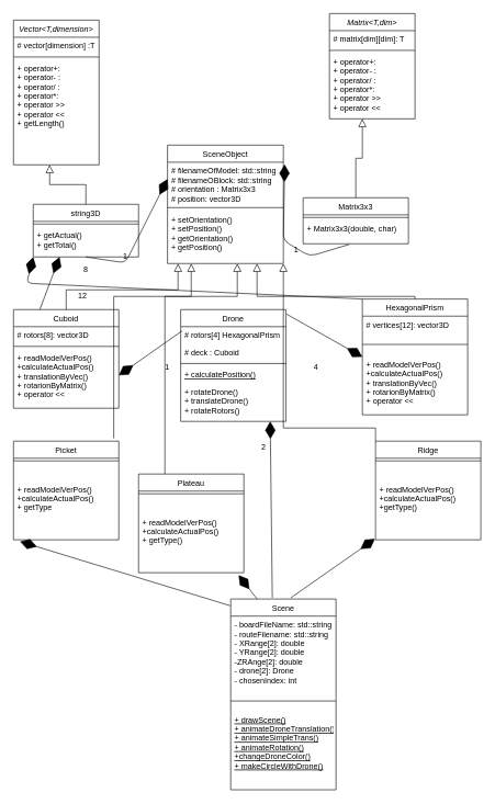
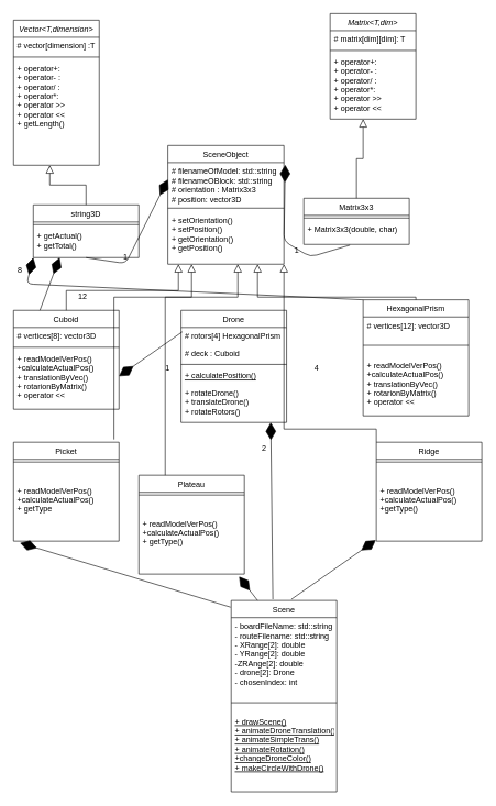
  <mxCell id="0" />
  <mxCell id="1" parent="0" />
  <mxCell id="2" value="Drone" style="swimlane;fontStyle=0;align=center;verticalAlign=top;childLayout=stackLayout;horizontal=1;startSize=26;horizontalStack=0;resizeParent=1;resizeLast=0;collapsible=1;marginBottom=0;rounded=0;shadow=0;strokeWidth=1;" parent="1" vertex="1"><mxGeometry x="274" y="470" width="160" height="170" as="geometry"><mxRectangle x="130" y="380" width="160" height="26" as="alternateBounds" /></mxGeometry></mxCell>
  <mxCell id="3" value="# rotors[4] HexagonalPrism" style="text;align=left;verticalAlign=top;spacingLeft=4;spacingRight=4;overflow=hidden;rotatable=0;points=[[0,0.5],[1,0.5]];portConstraint=eastwest;" parent="2" vertex="1"><mxGeometry y="26" width="160" height="26" as="geometry" /></mxCell>
  <mxCell id="4" value="# deck : Cuboid" style="text;align=left;verticalAlign=top;spacingLeft=4;spacingRight=4;overflow=hidden;rotatable=0;points=[[0,0.5],[1,0.5]];portConstraint=eastwest;rounded=0;shadow=0;html=0;" parent="2" vertex="1"><mxGeometry y="52" width="160" height="26" as="geometry" /></mxCell>
  <mxCell id="5" value="" style="line;html=1;strokeWidth=1;align=left;verticalAlign=middle;spacingTop=-1;spacingLeft=3;spacingRight=3;rotatable=0;labelPosition=right;points=[];portConstraint=eastwest;" parent="2" vertex="1"><mxGeometry y="78" width="160" height="8" as="geometry" /></mxCell>
  <mxCell id="6" value="+ calculatePosition()" style="text;align=left;verticalAlign=top;spacingLeft=4;spacingRight=4;overflow=hidden;rotatable=0;points=[[0,0.5],[1,0.5]];portConstraint=eastwest;fontStyle=4" parent="2" vertex="1"><mxGeometry y="86" width="160" height="26" as="geometry" /></mxCell>
  <mxCell id="7" value="+ rotateDrone()&#10;+ translateDrone()&#10;+ rotateRotors()" style="text;align=left;verticalAlign=top;spacingLeft=4;spacingRight=4;overflow=hidden;rotatable=0;points=[[0,0.5],[1,0.5]];portConstraint=eastwest;" parent="2" vertex="1"><mxGeometry y="112" width="160" height="48" as="geometry" /></mxCell>
  <mxCell id="8" value="HexagonalPrism" style="swimlane;fontStyle=0;align=center;verticalAlign=top;childLayout=stackLayout;horizontal=1;startSize=26;horizontalStack=0;resizeParent=1;resizeLast=0;collapsible=1;marginBottom=0;rounded=0;shadow=0;strokeWidth=1;" parent="1" vertex="1"><mxGeometry x="550" y="454" width="160" height="176" as="geometry"><mxRectangle x="340" y="380" width="170" height="26" as="alternateBounds" /></mxGeometry></mxCell>
  <mxCell id="9" value="# vertices[12]: vector3D" style="text;align=left;verticalAlign=top;spacingLeft=4;spacingRight=4;overflow=hidden;rotatable=0;points=[[0,0.5],[1,0.5]];portConstraint=eastwest;" parent="8" vertex="1"><mxGeometry y="26" width="160" height="26" as="geometry" /></mxCell>
  <mxCell id="10" value="" style="line;html=1;strokeWidth=1;align=left;verticalAlign=middle;spacingTop=-1;spacingLeft=3;spacingRight=3;rotatable=0;labelPosition=right;points=[];portConstraint=eastwest;" parent="8" vertex="1"><mxGeometry y="52" width="160" height="34" as="geometry" /></mxCell>
  <mxCell id="11" value="+ readModelVerPos()&#10;+calculateActualPos()&#10;+ translationByVec()&#10;+ rotarionByMatrix()&#10;+ operator &lt;&lt;&#10;&#10;" style="text;align=left;verticalAlign=top;spacingLeft=4;spacingRight=4;overflow=hidden;rotatable=0;points=[[0,0.5],[1,0.5]];portConstraint=eastwest;" parent="8" vertex="1"><mxGeometry y="86" width="160" height="80" as="geometry" /></mxCell>
  <mxCell id="12" value="" style="endArrow=block;endSize=10;endFill=0;shadow=0;strokeWidth=1;rounded=0;edgeStyle=elbowEdgeStyle;elbow=vertical;" parent="1" source="8" edge="1"><mxGeometry width="160" relative="1" as="geometry"><mxPoint x="130" y="493" as="sourcePoint" /><mxPoint x="390" y="400" as="targetPoint" /><Array as="points"><mxPoint x="410" y="450" /></Array></mxGeometry></mxCell>
  <mxCell id="13" value="Vector&lt;T,dimension&gt;" style="swimlane;fontStyle=2;align=center;verticalAlign=top;childLayout=stackLayout;horizontal=1;startSize=26;horizontalStack=0;resizeParent=1;resizeLast=0;collapsible=1;marginBottom=0;rounded=0;shadow=0;strokeWidth=1;" parent="1" vertex="1"><mxGeometry x="20" y="30" width="130" height="220" as="geometry"><mxRectangle x="230" y="140" width="160" height="26" as="alternateBounds" /></mxGeometry></mxCell>
  <mxCell id="14" value="# vector[dimension] :T" style="text;align=left;verticalAlign=top;spacingLeft=4;spacingRight=4;overflow=hidden;rotatable=0;points=[[0,0.5],[1,0.5]];portConstraint=eastwest;" parent="13" vertex="1"><mxGeometry y="26" width="130" height="26" as="geometry" /></mxCell>
  <mxCell id="15" value="" style="line;html=1;strokeWidth=1;align=left;verticalAlign=middle;spacingTop=-1;spacingLeft=3;spacingRight=3;rotatable=0;labelPosition=right;points=[];portConstraint=eastwest;" parent="13" vertex="1"><mxGeometry y="52" width="130" height="8" as="geometry" /></mxCell>
  <mxCell id="16" value="+ operator+: &#10;+ operator- : &#10;+ operator/ : &#10;+ operator*: &#10;+ operator &gt;&gt;&#10;+ operator &lt;&lt;&#10;+ getLength()&#10;" style="text;align=left;verticalAlign=top;spacingLeft=4;spacingRight=4;overflow=hidden;rotatable=0;points=[[0,0.5],[1,0.5]];portConstraint=eastwest;" parent="13" vertex="1"><mxGeometry y="60" width="130" height="158" as="geometry" /></mxCell>
  <mxCell id="17" value="Matrix&lt;T,dim&gt;" style="swimlane;fontStyle=2;align=center;verticalAlign=top;childLayout=stackLayout;horizontal=1;startSize=26;horizontalStack=0;resizeParent=1;resizeLast=0;collapsible=1;marginBottom=0;rounded=0;shadow=0;strokeWidth=1;" parent="1" vertex="1"><mxGeometry x="500" y="20" width="130" height="160" as="geometry"><mxRectangle x="230" y="140" width="160" height="26" as="alternateBounds" /></mxGeometry></mxCell>
  <mxCell id="18" value="# matrix[dim][dim]: T" style="text;align=left;verticalAlign=top;spacingLeft=4;spacingRight=4;overflow=hidden;rotatable=0;points=[[0,0.5],[1,0.5]];portConstraint=eastwest;" parent="17" vertex="1"><mxGeometry y="26" width="130" height="26" as="geometry" /></mxCell>
  <mxCell id="19" value="" style="line;html=1;strokeWidth=1;align=left;verticalAlign=middle;spacingTop=-1;spacingLeft=3;spacingRight=3;rotatable=0;labelPosition=right;points=[];portConstraint=eastwest;" parent="17" vertex="1"><mxGeometry y="52" width="130" height="8" as="geometry" /></mxCell>
  <mxCell id="20" value="+ operator+: &#10;+ operator- : &#10;+ operator/ :&#10;+ operator*:&#10;+ operator &gt;&gt; &#10;+ operator &lt;&lt;" style="text;align=left;verticalAlign=top;spacingLeft=4;spacingRight=4;overflow=hidden;rotatable=0;points=[[0,0.5],[1,0.5]];portConstraint=eastwest;" parent="17" vertex="1"><mxGeometry y="60" width="130" height="90" as="geometry" /></mxCell>
  <mxCell id="21" value="string3D" style="swimlane;fontStyle=0;align=center;verticalAlign=top;childLayout=stackLayout;horizontal=1;startSize=26;horizontalStack=0;resizeParent=1;resizeLast=0;collapsible=1;marginBottom=0;rounded=0;shadow=0;strokeWidth=1;" parent="1" vertex="1"><mxGeometry x="50" y="310" width="160" height="80" as="geometry"><mxRectangle x="340" y="380" width="170" height="26" as="alternateBounds" /></mxGeometry></mxCell>
  <mxCell id="22" value="" style="line;html=1;strokeWidth=1;align=left;verticalAlign=middle;spacingTop=-1;spacingLeft=3;spacingRight=3;rotatable=0;labelPosition=right;points=[];portConstraint=eastwest;" parent="21" vertex="1"><mxGeometry y="26" width="160" height="8" as="geometry" /></mxCell>
  <mxCell id="23" value="+ getActual()&#10;+ getTotal()" style="text;align=left;verticalAlign=top;spacingLeft=4;spacingRight=4;overflow=hidden;rotatable=0;points=[[0,0.5],[1,0.5]];portConstraint=eastwest;" parent="21" vertex="1"><mxGeometry y="34" width="160" height="34" as="geometry" /></mxCell>
  <mxCell id="24" value="Matrix3x3" style="swimlane;fontStyle=0;align=center;verticalAlign=top;childLayout=stackLayout;horizontal=1;startSize=26;horizontalStack=0;resizeParent=1;resizeLast=0;collapsible=1;marginBottom=0;rounded=0;shadow=0;strokeWidth=1;" parent="1" vertex="1"><mxGeometry x="460" y="300" width="160" height="70" as="geometry"><mxRectangle x="340" y="380" width="170" height="26" as="alternateBounds" /></mxGeometry></mxCell>
  <mxCell id="25" value="" style="line;html=1;strokeWidth=1;align=left;verticalAlign=middle;spacingTop=-1;spacingLeft=3;spacingRight=3;rotatable=0;labelPosition=right;points=[];portConstraint=eastwest;" parent="24" vertex="1"><mxGeometry y="26" width="160" height="8" as="geometry" /></mxCell>
  <mxCell id="26" value="" style="endArrow=block;endSize=10;endFill=0;shadow=0;strokeWidth=1;rounded=0;edgeStyle=elbowEdgeStyle;elbow=vertical;exitX=0.5;exitY=0;exitDx=0;exitDy=0;" parent="1" source="21" edge="1"><mxGeometry width="160" relative="1" as="geometry"><mxPoint x="340" y="490" as="sourcePoint" /><mxPoint x="75" y="250" as="targetPoint" /></mxGeometry></mxCell>
  <mxCell id="27" value="" style="endArrow=block;endSize=10;endFill=0;shadow=0;strokeWidth=1;rounded=0;edgeStyle=elbowEdgeStyle;elbow=vertical;exitX=0.5;exitY=0;exitDx=0;exitDy=0;" parent="1" source="24" edge="1"><mxGeometry width="160" relative="1" as="geometry"><mxPoint x="360" y="390" as="sourcePoint" /><mxPoint x="550" y="180" as="targetPoint" /></mxGeometry></mxCell>
  <mxCell id="28" value="SceneObject" style="swimlane;fontStyle=0;align=center;verticalAlign=top;childLayout=stackLayout;horizontal=1;startSize=26;horizontalStack=0;resizeParent=1;resizeLast=0;collapsible=1;marginBottom=0;rounded=0;shadow=0;strokeWidth=1;" parent="1" vertex="1"><mxGeometry x="254" y="220" width="176" height="180" as="geometry"><mxRectangle x="340" y="380" width="170" height="26" as="alternateBounds" /></mxGeometry></mxCell>
  <mxCell id="29" value="# filenameOfModel: std::string&#10;# filenameOBlock: std::string&#10;# orientation : Matrix3x3&#10;# position: vector3D" style="text;align=left;verticalAlign=top;spacingLeft=4;spacingRight=4;overflow=hidden;rotatable=0;points=[[0,0.5],[1,0.5]];portConstraint=eastwest;" parent="28" vertex="1"><mxGeometry y="26" width="176" height="64" as="geometry" /></mxCell>
  <mxCell id="30" value="" style="line;html=1;strokeWidth=1;align=left;verticalAlign=middle;spacingTop=-1;spacingLeft=3;spacingRight=3;rotatable=0;labelPosition=right;points=[];portConstraint=eastwest;" parent="28" vertex="1"><mxGeometry y="90" width="176" height="10" as="geometry" /></mxCell>
  <mxCell id="31" value="+ setOrientation()&#10;+ setPosition()&#10;+ getOrientation()&#10;+ getPosition()" style="text;align=left;verticalAlign=top;spacingLeft=4;spacingRight=4;overflow=hidden;rotatable=0;points=[[0,0.5],[1,0.5]];portConstraint=eastwest;" parent="28" vertex="1"><mxGeometry y="100" width="176" height="64" as="geometry" /></mxCell>
  <mxCell id="32" value="" style="endArrow=diamondThin;endFill=1;endSize=24;html=1;entryX=1.011;entryY=0.163;entryDx=0;entryDy=0;entryPerimeter=0;" parent="1" target="28" edge="1"><mxGeometry width="160" relative="1" as="geometry"><mxPoint x="530" y="371" as="sourcePoint" /><mxPoint x="420" y="353" as="targetPoint" /><Array as="points"><mxPoint x="470" y="389" /><mxPoint x="430" y="365" /></Array></mxGeometry></mxCell>
  <mxCell id="33" value="" style="endArrow=diamondThin;endFill=1;endSize=24;html=1;entryX=0;entryY=0.286;entryDx=0;entryDy=0;exitX=0.5;exitY=1;exitDx=0;exitDy=0;entryPerimeter=0;" parent="1" source="21" target="28" edge="1"><mxGeometry width="160" relative="1" as="geometry"><mxPoint x="540" y="381" as="sourcePoint" /><mxPoint x="424.48" y="381.008" as="targetPoint" /><Array as="points"><mxPoint x="190" y="399" /></Array></mxGeometry></mxCell>
  <mxCell id="34" value="Cuboid" style="swimlane;fontStyle=0;align=center;verticalAlign=top;childLayout=stackLayout;horizontal=1;startSize=26;horizontalStack=0;resizeParent=1;resizeLast=0;collapsible=1;marginBottom=0;rounded=0;shadow=0;strokeWidth=1;" parent="1" vertex="1"><mxGeometry x="20" y="470" width="160" height="150" as="geometry"><mxRectangle x="340" y="380" width="170" height="26" as="alternateBounds" /></mxGeometry></mxCell>
- <mxCell id="35" value="# rotors[8]: vector3D" style="text;align=left;verticalAlign=top;spacingLeft=4;spacingRight=4;overflow=hidden;rotatable=0;points=[[0,0.5],[1,0.5]];portConstraint=eastwest;" parent="34" vertex="1"><mxGeometry y="26" width="160" height="26" as="geometry" /></mxCell>
+ <mxCell id="35" value="# vertices[8]: vector3D" style="text;align=left;verticalAlign=top;spacingLeft=4;spacingRight=4;overflow=hidden;rotatable=0;points=[[0,0.5],[1,0.5]];portConstraint=eastwest;" parent="34" vertex="1"><mxGeometry y="26" width="160" height="26" as="geometry" /></mxCell>
  <mxCell id="36" value="" style="line;html=1;strokeWidth=1;align=left;verticalAlign=middle;spacingTop=-1;spacingLeft=3;spacingRight=3;rotatable=0;labelPosition=right;points=[];portConstraint=eastwest;" parent="34" vertex="1"><mxGeometry y="52" width="160" height="8" as="geometry" /></mxCell>
  <mxCell id="37" value="" style="endArrow=block;endSize=10;endFill=0;shadow=0;strokeWidth=1;rounded=0;edgeStyle=elbowEdgeStyle;elbow=vertical;exitX=0.5;exitY=0;exitDx=0;exitDy=0;" parent="1" source="34" edge="1"><mxGeometry width="160" relative="1" as="geometry"><mxPoint x="430" y="460" as="sourcePoint" /><mxPoint x="270" y="400" as="targetPoint" /><Array as="points"><mxPoint x="280" y="440" /></Array></mxGeometry></mxCell>
  <mxCell id="38" value="" style="endArrow=diamondThin;endFill=1;endSize=24;html=1;exitX=0.395;exitY=-0.006;exitDx=0;exitDy=0;exitPerimeter=0;" parent="1" edge="1" source="41"><mxGeometry width="160" relative="1" as="geometry"><mxPoint x="410" y="730" as="sourcePoint" /><mxPoint x="410" y="640" as="targetPoint" /></mxGeometry></mxCell>
  <mxCell id="39" value="" style="endArrow=diamondThin;endFill=1;endSize=24;html=1;exitX=0.013;exitY=0.191;exitDx=0;exitDy=0;exitPerimeter=0;" parent="1" source="2" edge="1"><mxGeometry width="160" relative="1" as="geometry"><mxPoint x="250" y="640" as="sourcePoint" /><mxPoint x="180" y="570" as="targetPoint" /></mxGeometry></mxCell>
- <mxCell id="40" value="" style="endArrow=diamondThin;endFill=1;endSize=24;html=1;entryX=0;entryY=0.5;entryDx=0;entryDy=0;exitX=1.006;exitY=0.041;exitDx=0;exitDy=0;exitPerimeter=0;" parent="1" source="2" target="8" edge="1"><mxGeometry width="160" relative="1" as="geometry"><mxPoint x="446" y="594" as="sourcePoint" /><mxPoint x="260" y="530" as="targetPoint" /></mxGeometry></mxCell>
  <mxCell id="41" value="Scene" style="swimlane;fontStyle=0;align=center;verticalAlign=top;childLayout=stackLayout;horizontal=1;startSize=26;horizontalStack=0;resizeParent=1;resizeLast=0;collapsible=1;marginBottom=0;rounded=0;shadow=0;strokeWidth=1;" parent="1" vertex="1"><mxGeometry x="350" y="910" width="160" height="290" as="geometry"><mxRectangle x="130" y="380" width="160" height="26" as="alternateBounds" /></mxGeometry></mxCell>
  <mxCell id="42" value="- boardFileName: std::string&#10;- routeFilename: std::string&#10;- XRange[2]: double&#10;- YRange[2]: double&#10;-ZRAnge[2]: double&#10;- drone[2]: Drone&#10;- chosenIndex: int" style="text;align=left;verticalAlign=top;spacingLeft=4;spacingRight=4;overflow=hidden;rotatable=0;points=[[0,0.5],[1,0.5]];portConstraint=eastwest;" parent="41" vertex="1"><mxGeometry y="26" width="160" height="114" as="geometry" /></mxCell>
  <mxCell id="43" value="" style="line;html=1;strokeWidth=1;align=left;verticalAlign=middle;spacingTop=-1;spacingLeft=3;spacingRight=3;rotatable=0;labelPosition=right;points=[];portConstraint=eastwest;" parent="41" vertex="1"><mxGeometry y="140" width="160" height="30" as="geometry" /></mxCell>
  <mxCell id="44" value="+ drawScene()&#10;+ animateDroneTranslation()&#10;+ animateSimpleTrans()&#10;+ animateRotation()&#10;+changeDroneColor()&#10;+ makeCircleWithDrone()" style="text;align=left;verticalAlign=top;spacingLeft=4;spacingRight=4;overflow=hidden;rotatable=0;points=[[0,0.5],[1,0.5]];portConstraint=eastwest;fontStyle=4" parent="41" vertex="1"><mxGeometry y="170" width="160" height="110" as="geometry" /></mxCell>
  <mxCell id="45" value="2" style="text;html=1;strokeColor=none;fillColor=none;align=center;verticalAlign=middle;whiteSpace=wrap;rounded=0;" parent="1" vertex="1"><mxGeometry x="380" y="670" width="40" height="20" as="geometry" /></mxCell>
  <mxCell id="46" value="4" style="text;html=1;strokeColor=none;fillColor=none;align=center;verticalAlign=middle;whiteSpace=wrap;rounded=0;" parent="1" vertex="1"><mxGeometry x="460" y="547" width="40" height="20" as="geometry" /></mxCell>
  <mxCell id="47" value="1" style="text;html=1;strokeColor=none;fillColor=none;align=center;verticalAlign=middle;whiteSpace=wrap;rounded=0;" parent="1" vertex="1"><mxGeometry x="234" y="547" width="40" height="20" as="geometry" /></mxCell>
  <mxCell id="48" value="1" style="text;html=1;strokeColor=none;fillColor=none;align=center;verticalAlign=middle;whiteSpace=wrap;rounded=0;" parent="1" vertex="1"><mxGeometry x="170" y="380" width="40" height="20" as="geometry" /></mxCell>
  <mxCell id="49" value="1" style="text;html=1;strokeColor=none;fillColor=none;align=center;verticalAlign=middle;whiteSpace=wrap;rounded=0;" parent="1" vertex="1"><mxGeometry x="430" y="370" width="40" height="20" as="geometry" /></mxCell>
  <mxCell id="50" value="" style="endArrow=diamondThin;endFill=1;endSize=24;html=1;exitX=0.25;exitY=0;exitDx=0;exitDy=0;entryX=0.25;entryY=1;entryDx=0;entryDy=0;" parent="1" source="34" target="21" edge="1"><mxGeometry width="160" relative="1" as="geometry"><mxPoint x="304" y="460" as="sourcePoint" /><mxPoint x="550" y="380" as="targetPoint" /><Array as="points" /></mxGeometry></mxCell>
  <mxCell id="51" value="" style="endArrow=diamondThin;endFill=1;endSize=24;html=1;exitX=0;exitY=0;exitDx=0;exitDy=0;entryX=0;entryY=1;entryDx=0;entryDy=0;" parent="1" source="8" target="21" edge="1"><mxGeometry width="160" relative="1" as="geometry"><mxPoint x="470" y="460" as="sourcePoint" /><mxPoint x="510" y="380" as="targetPoint" /><Array as="points"><mxPoint x="40" y="430" /></Array></mxGeometry></mxCell>
- <mxCell id="52" value="8" style="text;html=1;strokeColor=none;fillColor=none;align=center;verticalAlign=middle;whiteSpace=wrap;rounded=0;" parent="1" vertex="1"><mxGeometry x="110" y="400" width="40" height="20" as="geometry" /></mxCell>
+ <mxCell id="52" value="8" style="text;html=1;strokeColor=none;fillColor=none;align=center;verticalAlign=middle;whiteSpace=wrap;rounded=0;" parent="1" vertex="1"><mxGeometry x="10" y="400" width="40" height="20" as="geometry" /></mxCell>
  <mxCell id="53" value="12" style="text;html=1;strokeColor=none;fillColor=none;align=center;verticalAlign=middle;whiteSpace=wrap;rounded=0;" parent="1" vertex="1"><mxGeometry x="105" y="440" width="40" height="20" as="geometry" /></mxCell>
  <mxCell id="54" value="+ Matrix3x3(double, char)" style="text;align=left;verticalAlign=top;spacingLeft=4;spacingRight=4;overflow=hidden;rotatable=0;points=[[0,0.5],[1,0.5]];portConstraint=eastwest;" parent="1" vertex="1"><mxGeometry x="460" y="333" width="160" height="34" as="geometry" /></mxCell>
  <mxCell id="55" value="+ readModelVerPos()&#10;+calculateActualPos()&#10;+ translationByVec()&#10;+ rotarionByMatrix()&#10;+ operator &lt;&lt;&#10;" style="text;align=left;verticalAlign=top;spacingLeft=4;spacingRight=4;overflow=hidden;rotatable=0;points=[[0,0.5],[1,0.5]];portConstraint=eastwest;" parent="1" vertex="1"><mxGeometry x="20" y="530" width="160" height="90" as="geometry" /></mxCell>
  <mxCell id="56" value="Picket" style="swimlane;fontStyle=0;align=center;verticalAlign=top;childLayout=stackLayout;horizontal=1;startSize=26;horizontalStack=0;resizeParent=1;resizeLast=0;collapsible=1;marginBottom=0;rounded=0;shadow=0;strokeWidth=1;" vertex="1" parent="1"><mxGeometry x="20" y="670" width="160" height="150" as="geometry"><mxRectangle x="340" y="380" width="170" height="26" as="alternateBounds" /></mxGeometry></mxCell>
  <mxCell id="57" value="" style="line;html=1;strokeWidth=1;align=left;verticalAlign=middle;spacingTop=-1;spacingLeft=3;spacingRight=3;rotatable=0;labelPosition=right;points=[];portConstraint=eastwest;" vertex="1" parent="56"><mxGeometry y="26" width="160" height="8" as="geometry" /></mxCell>
  <mxCell id="58" value="+ readModelVerPos()&#10;+calculateActualPos()&#10;+ getType&#10;" style="text;align=left;verticalAlign=top;spacingLeft=4;spacingRight=4;overflow=hidden;rotatable=0;points=[[0,0.5],[1,0.5]];portConstraint=eastwest;" vertex="1" parent="1"><mxGeometry x="20" y="730" width="160" height="90" as="geometry" /></mxCell>
  <mxCell id="59" value="Ridge" style="swimlane;fontStyle=0;align=center;verticalAlign=top;childLayout=stackLayout;horizontal=1;startSize=26;horizontalStack=0;resizeParent=1;resizeLast=0;collapsible=1;marginBottom=0;rounded=0;shadow=0;strokeWidth=1;" vertex="1" parent="1"><mxGeometry x="570" y="670" width="160" height="150" as="geometry"><mxRectangle x="340" y="380" width="170" height="26" as="alternateBounds" /></mxGeometry></mxCell>
  <mxCell id="60" value="" style="line;html=1;strokeWidth=1;align=left;verticalAlign=middle;spacingTop=-1;spacingLeft=3;spacingRight=3;rotatable=0;labelPosition=right;points=[];portConstraint=eastwest;" vertex="1" parent="59"><mxGeometry y="26" width="160" height="8" as="geometry" /></mxCell>
  <mxCell id="61" value="+ readModelVerPos()&#10;+calculateActualPos()&#10;+getType()&#10;" style="text;align=left;verticalAlign=top;spacingLeft=4;spacingRight=4;overflow=hidden;rotatable=0;points=[[0,0.5],[1,0.5]];portConstraint=eastwest;" vertex="1" parent="1"><mxGeometry x="570" y="730" width="160" height="90" as="geometry" /></mxCell>
  <mxCell id="62" value="Plateau" style="swimlane;fontStyle=0;align=center;verticalAlign=top;childLayout=stackLayout;horizontal=1;startSize=26;horizontalStack=0;resizeParent=1;resizeLast=0;collapsible=1;marginBottom=0;rounded=0;shadow=0;strokeWidth=1;" vertex="1" parent="1"><mxGeometry x="210" y="720" width="160" height="150" as="geometry"><mxRectangle x="340" y="380" width="170" height="26" as="alternateBounds" /></mxGeometry></mxCell>
  <mxCell id="63" value="" style="line;html=1;strokeWidth=1;align=left;verticalAlign=middle;spacingTop=-1;spacingLeft=3;spacingRight=3;rotatable=0;labelPosition=right;points=[];portConstraint=eastwest;" vertex="1" parent="62"><mxGeometry y="26" width="160" height="8" as="geometry" /></mxCell>
  <mxCell id="64" value="+ readModelVerPos()&#10;+calculateActualPos()&#10;+ getType()&#10;" style="text;align=left;verticalAlign=top;spacingLeft=4;spacingRight=4;overflow=hidden;rotatable=0;points=[[0,0.5],[1,0.5]];portConstraint=eastwest;" vertex="1" parent="1"><mxGeometry x="210" y="780" width="160" height="90" as="geometry" /></mxCell>
  <mxCell id="65" value="" style="endArrow=block;endSize=10;endFill=0;shadow=0;strokeWidth=1;rounded=0;edgeStyle=elbowEdgeStyle;elbow=vertical;exitX=0.952;exitY=-0.028;exitDx=0;exitDy=0;exitPerimeter=0;" edge="1" parent="1" source="56"><mxGeometry width="160" relative="1" as="geometry"><mxPoint x="110" y="480" as="sourcePoint" /><mxPoint x="290" y="400" as="targetPoint" /><Array as="points"><mxPoint x="290" y="450" /></Array></mxGeometry></mxCell>
  <mxCell id="66" value="" style="endArrow=block;endSize=10;endFill=0;shadow=0;strokeWidth=1;rounded=0;edgeStyle=elbowEdgeStyle;elbow=vertical;" edge="1" parent="1"><mxGeometry width="160" relative="1" as="geometry"><mxPoint x="250" y="720" as="sourcePoint" /><mxPoint x="360" y="400" as="targetPoint" /><Array as="points"><mxPoint x="320" y="450" /><mxPoint x="420" y="660" /><mxPoint x="300" y="460" /></Array></mxGeometry></mxCell>
  <mxCell id="67" value="" style="endArrow=block;endSize=10;endFill=0;shadow=0;strokeWidth=1;rounded=0;edgeStyle=elbowEdgeStyle;elbow=vertical;exitX=0;exitY=0;exitDx=0;exitDy=0;" edge="1" parent="1" source="59"><mxGeometry width="160" relative="1" as="geometry"><mxPoint x="130" y="500" as="sourcePoint" /><mxPoint x="430" y="400" as="targetPoint" /><Array as="points"><mxPoint x="480" y="650" /></Array></mxGeometry></mxCell>
  <mxCell id="68" value="" style="endArrow=diamondThin;endFill=1;endSize=24;html=1;exitX=0.57;exitY=-0.006;exitDx=0;exitDy=0;exitPerimeter=0;entryX=-0.005;entryY=0.984;entryDx=0;entryDy=0;entryPerimeter=0;" edge="1" parent="1" source="41" target="61"><mxGeometry width="160" relative="1" as="geometry"><mxPoint x="423.2" y="918.26" as="sourcePoint" /><mxPoint x="420" y="650" as="targetPoint" /></mxGeometry></mxCell>
  <mxCell id="69" value="" style="endArrow=diamondThin;endFill=1;endSize=24;html=1;exitX=-0.005;exitY=0.035;exitDx=0;exitDy=0;exitPerimeter=0;entryX=0.062;entryY=1.029;entryDx=0;entryDy=0;entryPerimeter=0;" edge="1" parent="1" source="41" target="58"><mxGeometry width="160" relative="1" as="geometry"><mxPoint x="433.2" y="928.26" as="sourcePoint" /><mxPoint x="430" y="660" as="targetPoint" /></mxGeometry></mxCell>
  <mxCell id="70" value="" style="endArrow=diamondThin;endFill=1;endSize=24;html=1;exitX=0.25;exitY=0;exitDx=0;exitDy=0;entryX=0.95;entryY=1.042;entryDx=0;entryDy=0;entryPerimeter=0;" edge="1" parent="1" source="41" target="64"><mxGeometry width="160" relative="1" as="geometry"><mxPoint x="443.2" y="938.26" as="sourcePoint" /><mxPoint x="440" y="670" as="targetPoint" /></mxGeometry></mxCell>
